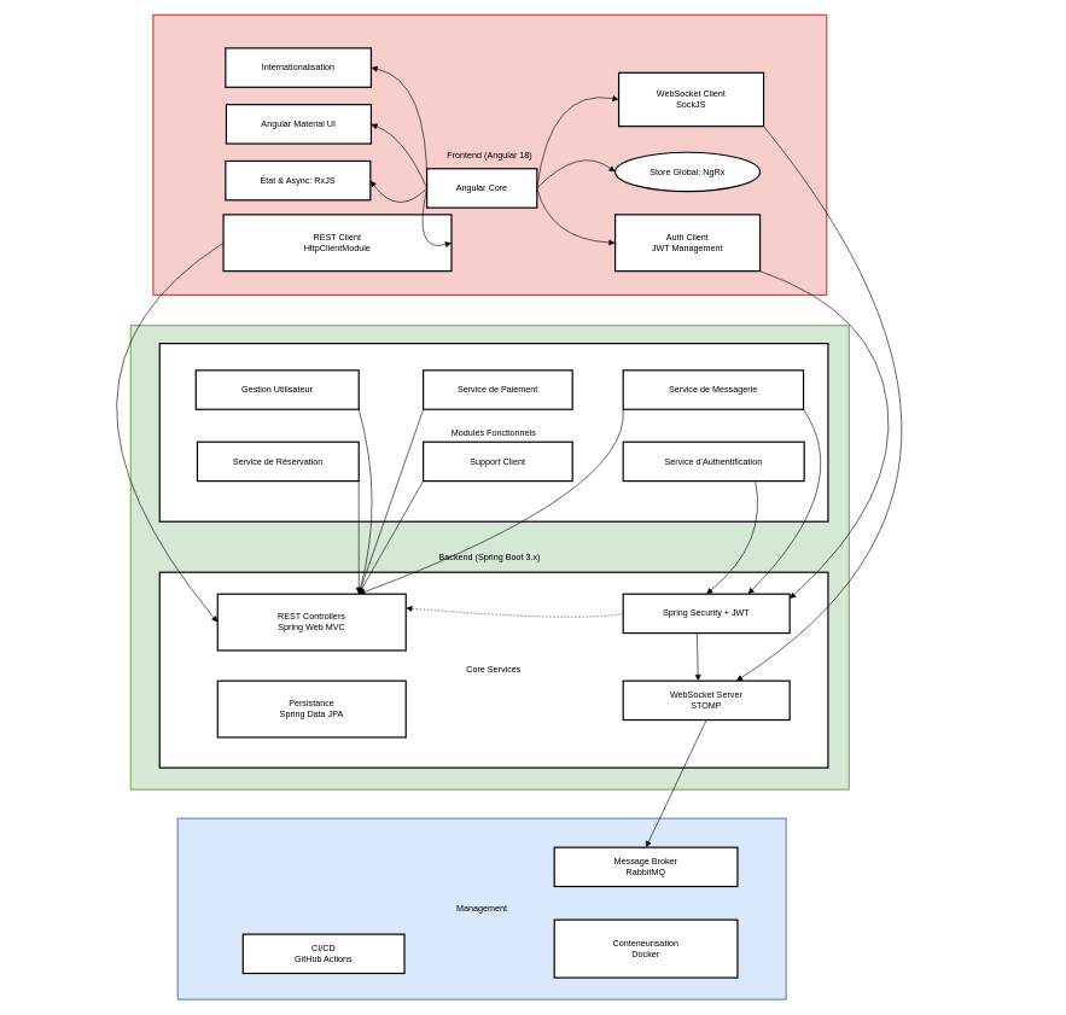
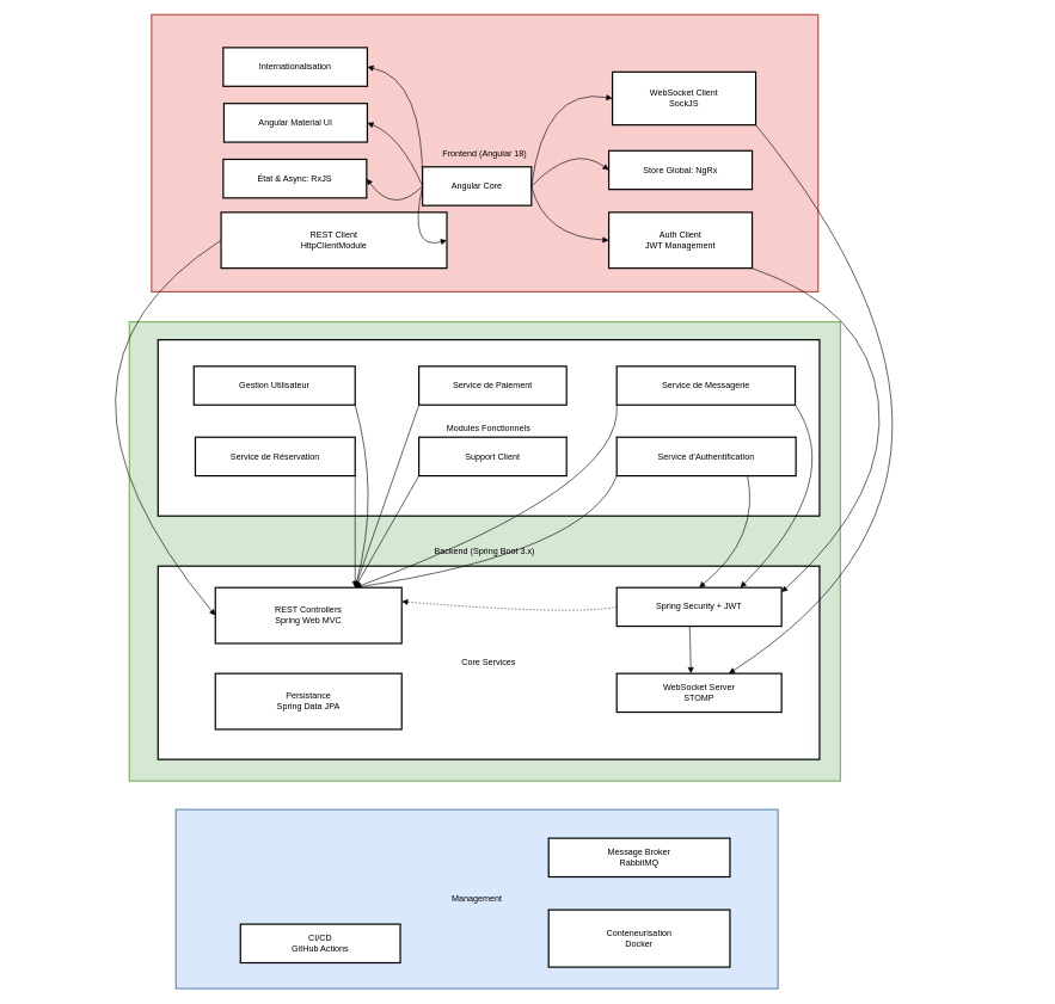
  <mxCell id="0" />
  <mxCell id="1" parent="0" />
  <mxCell id="2" value="Management" style="whiteSpace=wrap;strokeWidth=2;fillColor=#dae8fc;strokeColor=#6c8ebf;" vertex="1" parent="1"><mxGeometry x="245" y="1130" width="840" height="250" as="geometry" /></mxCell>
  <mxCell id="3" value="Backend (Spring Boot 3.x)" style="whiteSpace=wrap;strokeWidth=2;fillColor=#d5e8d4;strokeColor=#82b366;" vertex="1" parent="1"><mxGeometry x="180" y="449" width="992" height="641" as="geometry" /></mxCell>
  <mxCell id="4" value="Core Services" style="whiteSpace=wrap;strokeWidth=2;" vertex="1" parent="1"><mxGeometry x="220" y="790" width="923" height="270" as="geometry" /></mxCell>
  <mxCell id="5" value="Modules Fonctionnels" style="whiteSpace=wrap;strokeWidth=2;" vertex="1" parent="1"><mxGeometry x="220" y="474" width="923" height="246" as="geometry" /></mxCell>
  <mxCell id="6" value="Service d'Authentification" style="whiteSpace=wrap;strokeWidth=2;" vertex="1" parent="1"><mxGeometry x="860" y="610" width="250" height="54" as="geometry" /></mxCell>
  <mxCell id="7" value="Service de Réservation" style="whiteSpace=wrap;strokeWidth=2;" vertex="1" parent="1"><mxGeometry x="272" y="610" width="223" height="54" as="geometry" /></mxCell>
  <mxCell id="8" value="Gestion Utilisateur" style="whiteSpace=wrap;strokeWidth=2;" vertex="1" parent="1"><mxGeometry x="270" y="511" width="225" height="54" as="geometry" /></mxCell>
  <mxCell id="9" value="Service de Paiement" style="whiteSpace=wrap;strokeWidth=2;" vertex="1" parent="1"><mxGeometry x="584" y="511" width="206" height="54" as="geometry" /></mxCell>
  <mxCell id="10" value="Service de Messagerie" style="whiteSpace=wrap;strokeWidth=2;" vertex="1" parent="1"><mxGeometry x="860" y="511" width="249" height="54" as="geometry" /></mxCell>
  <mxCell id="11" value="WebSocket Server&#10;STOMP" style="whiteSpace=wrap;strokeWidth=2;" vertex="1" parent="1"><mxGeometry x="860" y="940" width="230" height="54" as="geometry" /></mxCell>
  <mxCell id="12" value="Persistance&#10;Spring Data JPA" style="whiteSpace=wrap;strokeWidth=2;" vertex="1" parent="1"><mxGeometry x="300" y="940" width="260" height="78" as="geometry" /></mxCell>
  <mxCell id="13" value="Message Broker&#10;RabbitMQ" style="whiteSpace=wrap;strokeWidth=2;" vertex="1" parent="1"><mxGeometry x="765" y="1170" width="253" height="54" as="geometry" /></mxCell>
  <mxCell id="14" value="Conteneurisation&#10;Docker" style="whiteSpace=wrap;strokeWidth=2;" vertex="1" parent="1"><mxGeometry x="765" y="1270" width="253" height="80" as="geometry" /></mxCell>
  <mxCell id="15" value="CI/CD&#10;GitHub Actions" style="whiteSpace=wrap;strokeWidth=2;" vertex="1" parent="1"><mxGeometry x="335" y="1290" width="223" height="54" as="geometry" /></mxCell>
  <mxCell id="16" value="" style="curved=1;startArrow=none;endArrow=block;exitX=0.73;exitY=1;entryX=0.5;entryY=0;rounded=0;entryDx=0;entryDy=0;" edge="1" parent="1" source="6" target="43"><mxGeometry relative="1" as="geometry"><Array as="points"><mxPoint x="1060" y="750" /></Array></mxGeometry></mxCell>
+ <mxCell id="17" value="" style="curved=1;startArrow=none;endArrow=block;exitX=0;exitY=1;entryX=0.75;entryY=0;rounded=0;entryDx=0;entryDy=0;exitDx=0;exitDy=0;" edge="1" parent="1" source="6" target="41"><mxGeometry relative="1" as="geometry"><Array as="points"><mxPoint x="820" y="770" /></Array></mxGeometry></mxCell>
  <mxCell id="18" value="" style="curved=1;startArrow=none;endArrow=block;exitX=1;exitY=1;entryX=0.75;entryY=0;rounded=0;entryDx=0;entryDy=0;exitDx=0;exitDy=0;" edge="1" parent="1" source="7" target="41"><mxGeometry relative="1" as="geometry"><Array as="points" /></mxGeometry></mxCell>
  <mxCell id="19" value="" style="curved=1;startArrow=none;endArrow=block;exitX=1;exitY=1;entryX=0.75;entryY=0;rounded=0;entryDx=0;entryDy=0;exitDx=0;exitDy=0;" edge="1" parent="1" source="8" target="41"><mxGeometry relative="1" as="geometry"><Array as="points"><mxPoint x="530" y="690" /></Array></mxGeometry></mxCell>
  <mxCell id="20" value="" style="curved=1;startArrow=none;endArrow=block;exitX=0;exitY=1;entryX=0.75;entryY=0;rounded=0;exitDx=0;exitDy=0;entryDx=0;entryDy=0;" edge="1" parent="1" source="10" target="41"><mxGeometry relative="1" as="geometry"><Array as="points"><mxPoint x="870" y="680" /></Array></mxGeometry></mxCell>
  <mxCell id="21" value="" style="curved=1;startArrow=none;endArrow=block;exitX=0.42;exitY=1;entryX=0.45;entryY=0;rounded=0;" edge="1" parent="1" source="43" target="11"><mxGeometry relative="1" as="geometry"><Array as="points"><mxPoint x="961" y="805" /></Array></mxGeometry></mxCell>
- <mxCell id="22" value="" style="curved=1;startArrow=none;endArrow=block;exitX=0.5;exitY=1;entryX=0.5;entryY=0;rounded=0;" edge="1" parent="1" source="11" target="13"><mxGeometry relative="1" as="geometry"><Array as="points" /></mxGeometry></mxCell>
  <mxCell id="23" value="" style="curved=1;dashed=1;dashPattern=2 3;startArrow=none;endArrow=block;exitX=0;exitY=0.5;entryX=1;entryY=0.25;rounded=0;entryDx=0;entryDy=0;exitDx=0;exitDy=0;" edge="1" parent="1" source="43" target="41"><mxGeometry relative="1" as="geometry"><Array as="points"><mxPoint x="800" y="859" /></Array></mxGeometry></mxCell>
  <mxCell id="24" value="Frontend (Angular 18)" style="whiteSpace=wrap;strokeWidth=2;fillColor=#f8cecc;strokeColor=#b85450;" vertex="1" parent="1"><mxGeometry x="211" y="20" width="930" height="387" as="geometry" /></mxCell>
  <mxCell id="25" value="Angular Core" style="whiteSpace=wrap;strokeWidth=2;" vertex="1" parent="1"><mxGeometry x="589" y="232.5" width="152" height="54" as="geometry" /></mxCell>
  <mxCell id="26" value="État &amp; Async: RxJS" style="whiteSpace=wrap;strokeWidth=2;" vertex="1" parent="1"><mxGeometry x="311" y="222" width="200" height="54" as="geometry" /></mxCell>
- <mxCell id="27" value="Store Global: NgRx" style="ellipse;whiteSpace=wrap;strokeWidth=2;" vertex="1" parent="1"><mxGeometry x="849" y="210" width="200" height="54" as="geometry" /></mxCell>
+ <mxCell id="27" value="Store Global: NgRx" style="whiteSpace=wrap;strokeWidth=2;" vertex="1" parent="1"><mxGeometry x="849" y="210" width="200" height="54" as="geometry" /></mxCell>
  <mxCell id="28" value="Internationalisation" style="whiteSpace=wrap;strokeWidth=2;" vertex="1" parent="1"><mxGeometry x="311" y="66" width="201" height="54" as="geometry" /></mxCell>
  <mxCell id="29" value="REST Client&#10;HttpClientModule" style="whiteSpace=wrap;strokeWidth=2;" vertex="1" parent="1"><mxGeometry x="308" y="296" width="315" height="78" as="geometry" /></mxCell>
  <mxCell id="30" value="Auth Client&#10;JWT Management" style="whiteSpace=wrap;strokeWidth=2;" vertex="1" parent="1"><mxGeometry x="849" y="296" width="200" height="78" as="geometry" /></mxCell>
  <mxCell id="31" value="" style="curved=1;startArrow=none;endArrow=block;exitX=0;exitY=0.5;entryX=1;entryY=0.5;rounded=0;exitDx=0;exitDy=0;entryDx=0;entryDy=0;" edge="1" parent="1" source="25" target="26"><mxGeometry relative="1" as="geometry"><Array as="points"><mxPoint x="549" y="300" /></Array></mxGeometry></mxCell>
  <mxCell id="32" value="" style="curved=1;startArrow=none;endArrow=block;entryX=0;entryY=0.5;rounded=0;entryDx=0;entryDy=0;exitX=1;exitY=0.5;exitDx=0;exitDy=0;" edge="1" parent="1" source="25" target="27"><mxGeometry relative="1" as="geometry"><Array as="points"><mxPoint x="799" y="200" /></Array><mxPoint x="649" y="60" as="sourcePoint" /></mxGeometry></mxCell>
  <mxCell id="33" value="" style="curved=1;startArrow=none;endArrow=block;exitX=0;exitY=0.5;entryX=1;entryY=0.5;rounded=0;exitDx=0;exitDy=0;entryDx=0;entryDy=0;" edge="1" parent="1" source="25" target="28"><mxGeometry relative="1" as="geometry"><Array as="points"><mxPoint x="591" y="110" /></Array></mxGeometry></mxCell>
  <mxCell id="34" value="" style="curved=1;startArrow=none;endArrow=block;exitX=1;exitY=0.5;entryX=0;entryY=0.5;rounded=0;entryDx=0;entryDy=0;exitDx=0;exitDy=0;" edge="1" parent="1" source="25" target="46"><mxGeometry relative="1" as="geometry"><Array as="points"><mxPoint x="759" y="120" /></Array></mxGeometry></mxCell>
  <mxCell id="35" value="" style="curved=1;startArrow=none;endArrow=block;entryX=1;entryY=0.5;rounded=0;entryDx=0;entryDy=0;exitX=0;exitY=0.5;exitDx=0;exitDy=0;" edge="1" parent="1" source="25" target="29"><mxGeometry relative="1" as="geometry"><Array as="points"><mxPoint x="569" y="350" /></Array><mxPoint x="589" y="250" as="sourcePoint" /></mxGeometry></mxCell>
  <mxCell id="36" value="" style="curved=1;startArrow=none;endArrow=block;entryX=0;entryY=0.5;rounded=0;entryDx=0;entryDy=0;exitX=1;exitY=0.5;exitDx=0;exitDy=0;" edge="1" parent="1" source="25" target="30"><mxGeometry relative="1" as="geometry"><Array as="points"><mxPoint x="759" y="330" /></Array><mxPoint x="651" y="40" as="sourcePoint" /></mxGeometry></mxCell>
  <mxCell id="37" value="" style="curved=1;startArrow=none;endArrow=block;exitX=1;exitY=1;entryX=0.68;entryY=0;rounded=0;exitDx=0;exitDy=0;" edge="1" parent="1" source="46" target="11"><mxGeometry relative="1" as="geometry"><Array as="points"><mxPoint x="1450" y="660" /></Array></mxGeometry></mxCell>
  <mxCell id="38" value="" style="curved=1;startArrow=none;endArrow=block;exitX=0;exitY=0.5;entryX=0;entryY=0.5;rounded=0;exitDx=0;exitDy=0;entryDx=0;entryDy=0;" edge="1" parent="1" source="29" target="41"><mxGeometry relative="1" as="geometry"><Array as="points"><mxPoint x="20" y="520" /></Array></mxGeometry></mxCell>
  <mxCell id="39" value="" style="curved=1;startArrow=none;endArrow=block;exitX=1;exitY=1;entryX=1;entryY=0.12;rounded=0;exitDx=0;exitDy=0;" edge="1" parent="1" source="30" target="43"><mxGeometry relative="1" as="geometry"><Array as="points"><mxPoint x="1210" y="430" /><mxPoint x="1240" y="690" /></Array></mxGeometry></mxCell>
  <mxCell id="40" value="" style="curved=1;startArrow=none;endArrow=block;exitX=0;exitY=1;entryX=0.75;entryY=0;rounded=0;entryDx=0;entryDy=0;exitDx=0;exitDy=0;" edge="1" parent="1" source="45" target="41"><mxGeometry relative="1" as="geometry"><Array as="points" /><mxPoint x="465" y="565" as="sourcePoint" /><mxPoint x="427" y="940" as="targetPoint" /></mxGeometry></mxCell>
  <mxCell id="41" value="REST Controllers&#10;Spring Web MVC" style="whiteSpace=wrap;strokeWidth=2;" vertex="1" parent="1"><mxGeometry x="300" y="820" width="260" height="78" as="geometry" /></mxCell>
  <mxCell id="42" value="" style="curved=1;startArrow=none;endArrow=block;exitX=1;exitY=1;entryX=0.75;entryY=0;rounded=0;exitDx=0;exitDy=0;entryDx=0;entryDy=0;" edge="1" parent="1" source="10" target="43"><mxGeometry relative="1" as="geometry"><Array as="points"><mxPoint x="1180" y="670" /></Array><mxPoint x="983" y="565" as="sourcePoint" /><mxPoint x="987" y="854" as="targetPoint" /></mxGeometry></mxCell>
  <mxCell id="43" value="Spring Security + JWT" style="whiteSpace=wrap;strokeWidth=2;" vertex="1" parent="1"><mxGeometry x="860" y="820" width="230" height="54" as="geometry" /></mxCell>
  <mxCell id="44" value="" style="curved=1;startArrow=none;endArrow=block;exitX=0;exitY=1;entryX=0.75;entryY=0;rounded=0;entryDx=0;entryDy=0;exitDx=0;exitDy=0;" edge="1" parent="1" source="9" target="41"><mxGeometry relative="1" as="geometry"><Array as="points" /><mxPoint x="652" y="565" as="sourcePoint" /><mxPoint x="495" y="820" as="targetPoint" /></mxGeometry></mxCell>
  <mxCell id="45" value="Support Client" style="whiteSpace=wrap;strokeWidth=2;" vertex="1" parent="1"><mxGeometry x="584" y="610" width="206" height="54" as="geometry" /></mxCell>
  <mxCell id="46" value="WebSocket Client&#10;SockJS" style="whiteSpace=wrap;strokeWidth=2;" vertex="1" parent="1"><mxGeometry x="854" y="100" width="200" height="74" as="geometry" /></mxCell>
  <mxCell id="47" value="" style="curved=1;startArrow=none;endArrow=block;entryX=1;entryY=0.5;rounded=0;entryDx=0;entryDy=0;exitX=0;exitY=0.5;exitDx=0;exitDy=0;" edge="1" parent="1" source="25" target="48"><mxGeometry relative="1" as="geometry"><Array as="points"><mxPoint x="559" y="190" /></Array><mxPoint x="589" y="260" as="sourcePoint" /><mxPoint x="112" y="261" as="targetPoint" /></mxGeometry></mxCell>
  <mxCell id="48" value="Angular Material UI" style="whiteSpace=wrap;strokeWidth=2;" vertex="1" parent="1"><mxGeometry x="312" y="144" width="200" height="54" as="geometry" /></mxCell>
